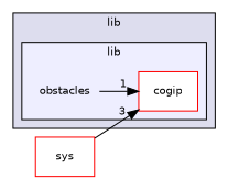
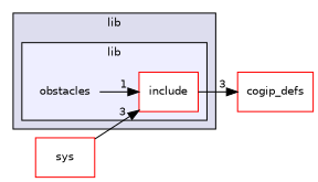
  digraph {
    compound=true
    rankdir=LR
    node [fontname=Helvetica fontsize=10 shape=box color=red]
    edge [headlabel=3 labeldistance=1.5 labelfontname=Helvetica labelfontsize=10]
    n1 [label=obstacles shape=plaintext color=""]
-   n2 [fillcolor=white label=cogip style=filled]
+   n2 [fillcolor=white label=include style=filled]
+   n3 [label=cogip_defs]
    n4 [label=sys]
    subgraph cluster_1 {
      bgcolor="#ddddee"
      fontname=Helvetica
      fontsize=10
      label=lib
      pencolor=black
      subgraph cluster_2 {
        bgcolor="#eeeeff"
        fontname=Helvetica
        fontsize=10
        label=lib
        pencolor=black
        n1
        n2
      }
    }
    n1 -> n2 [headlabel=1]
+   n2 -> n3
    n4 -> n2
  }
